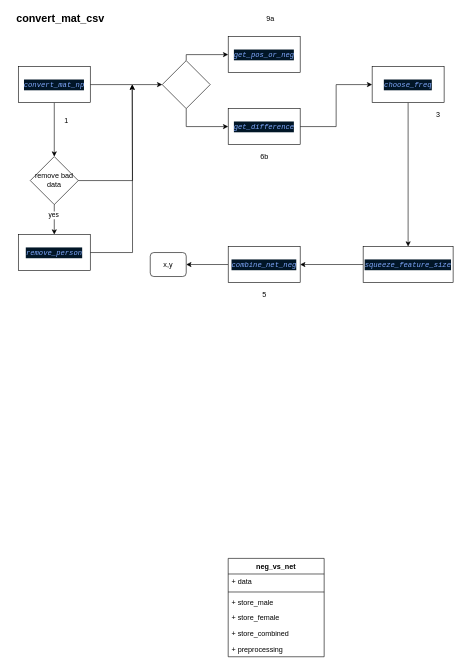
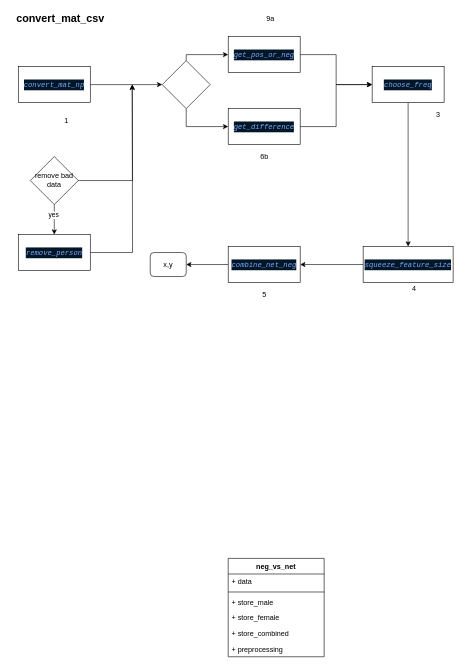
  <mxCell id="0" />
  <mxCell id="1" parent="0" />
  <mxCell id="2" style="edgeStyle=orthogonalEdgeStyle;rounded=0;orthogonalLoop=1;jettySize=auto;html=1;entryX=0;entryY=0.5;entryDx=0;entryDy=0;" edge="1" parent="1" source="4" target="11"><mxGeometry relative="1" as="geometry" /></mxCell>
- <mxCell id="3" style="edgeStyle=orthogonalEdgeStyle;rounded=0;orthogonalLoop=1;jettySize=auto;html=1;entryX=0.5;entryY=0;entryDx=0;entryDy=0;" edge="1" parent="1" source="4" target="35"><mxGeometry relative="1" as="geometry" /></mxCell>
  <mxCell id="4" value="&lt;div style=&quot;color: rgb(214 , 222 , 235) ; background-color: rgb(1 , 22 , 39) ; font-family: &amp;#34;menlo&amp;#34; , &amp;#34;monaco&amp;#34; , &amp;#34;courier new&amp;#34; , monospace ; line-height: 18px&quot;&gt;&lt;span style=&quot;color: #82aaff ; font-style: italic&quot;&gt;convert_mat_np&lt;/span&gt;&lt;/div&gt;" style="rounded=0;whiteSpace=wrap;html=1;" vertex="1" parent="1"><mxGeometry x="30" y="110" width="120" height="60" as="geometry" /></mxCell>
+ <mxCell id="5" style="edgeStyle=orthogonalEdgeStyle;rounded=0;orthogonalLoop=1;jettySize=auto;html=1;entryX=0;entryY=0.5;entryDx=0;entryDy=0;" edge="1" parent="1" source="6" target="13"><mxGeometry relative="1" as="geometry" /></mxCell>
  <mxCell id="6" value="&lt;div style=&quot;color: rgb(214 , 222 , 235) ; background-color: rgb(1 , 22 , 39) ; font-family: &amp;#34;menlo&amp;#34; , &amp;#34;monaco&amp;#34; , &amp;#34;courier new&amp;#34; , monospace ; line-height: 18px&quot;&gt;&lt;div style=&quot;font-family: &amp;#34;menlo&amp;#34; , &amp;#34;monaco&amp;#34; , &amp;#34;courier new&amp;#34; , monospace ; line-height: 18px&quot;&gt;&lt;span style=&quot;color: #82aaff ; font-style: italic&quot;&gt;get_pos_or_neg&lt;/span&gt;&lt;/div&gt;&lt;/div&gt;" style="rounded=0;whiteSpace=wrap;html=1;" vertex="1" parent="1"><mxGeometry x="380" y="60" width="120" height="60" as="geometry" /></mxCell>
  <mxCell id="7" style="edgeStyle=orthogonalEdgeStyle;rounded=0;orthogonalLoop=1;jettySize=auto;html=1;entryX=0;entryY=0.5;entryDx=0;entryDy=0;" edge="1" parent="1" source="8" target="13"><mxGeometry relative="1" as="geometry" /></mxCell>
  <mxCell id="8" value="&lt;div style=&quot;color: rgb(214 , 222 , 235) ; background-color: rgb(1 , 22 , 39) ; font-family: &amp;#34;menlo&amp;#34; , &amp;#34;monaco&amp;#34; , &amp;#34;courier new&amp;#34; , monospace ; line-height: 18px&quot;&gt;&lt;div style=&quot;font-family: &amp;#34;menlo&amp;#34; , &amp;#34;monaco&amp;#34; , &amp;#34;courier new&amp;#34; , monospace ; line-height: 18px&quot;&gt;&lt;div style=&quot;font-family: &amp;#34;menlo&amp;#34; , &amp;#34;monaco&amp;#34; , &amp;#34;courier new&amp;#34; , monospace ; line-height: 18px&quot;&gt;&lt;span style=&quot;color: #82aaff ; font-style: italic&quot;&gt;get_difference&lt;/span&gt;&lt;/div&gt;&lt;/div&gt;&lt;/div&gt;" style="rounded=0;whiteSpace=wrap;html=1;" vertex="1" parent="1"><mxGeometry x="380" y="180" width="120" height="60" as="geometry" /></mxCell>
  <mxCell id="9" style="edgeStyle=orthogonalEdgeStyle;rounded=0;orthogonalLoop=1;jettySize=auto;html=1;entryX=0;entryY=0.5;entryDx=0;entryDy=0;" edge="1" parent="1" source="11" target="8"><mxGeometry relative="1" as="geometry"><Array as="points"><mxPoint x="310" y="210" /></Array></mxGeometry></mxCell>
  <mxCell id="10" style="edgeStyle=orthogonalEdgeStyle;rounded=0;orthogonalLoop=1;jettySize=auto;html=1;entryX=0;entryY=0.5;entryDx=0;entryDy=0;" edge="1" parent="1" source="11" target="6"><mxGeometry relative="1" as="geometry"><Array as="points"><mxPoint x="310" y="90" /></Array></mxGeometry></mxCell>
  <mxCell id="11" value="" style="rhombus;whiteSpace=wrap;html=1;" vertex="1" parent="1"><mxGeometry x="270" y="100" width="80" height="80" as="geometry" /></mxCell>
  <mxCell id="12" style="edgeStyle=orthogonalEdgeStyle;rounded=0;orthogonalLoop=1;jettySize=auto;html=1;" edge="1" parent="1" source="13" target="15"><mxGeometry relative="1" as="geometry" /></mxCell>
  <mxCell id="13" value="&lt;div style=&quot;color: rgb(214 , 222 , 235) ; background-color: rgb(1 , 22 , 39) ; font-family: &amp;#34;menlo&amp;#34; , &amp;#34;monaco&amp;#34; , &amp;#34;courier new&amp;#34; , monospace ; line-height: 18px&quot;&gt;&lt;div style=&quot;font-family: &amp;#34;menlo&amp;#34; , &amp;#34;monaco&amp;#34; , &amp;#34;courier new&amp;#34; , monospace ; line-height: 18px&quot;&gt;&lt;div style=&quot;font-family: &amp;#34;menlo&amp;#34; , &amp;#34;monaco&amp;#34; , &amp;#34;courier new&amp;#34; , monospace ; line-height: 18px&quot;&gt;&lt;div style=&quot;font-family: &amp;#34;menlo&amp;#34; , &amp;#34;monaco&amp;#34; , &amp;#34;courier new&amp;#34; , monospace ; line-height: 18px&quot;&gt;&lt;span style=&quot;color: #82aaff ; font-style: italic&quot;&gt;choose_freq&lt;/span&gt;&lt;/div&gt;&lt;/div&gt;&lt;/div&gt;&lt;/div&gt;" style="rounded=0;whiteSpace=wrap;html=1;" vertex="1" parent="1"><mxGeometry x="620" y="110" width="120" height="60" as="geometry" /></mxCell>
  <mxCell id="14" style="edgeStyle=orthogonalEdgeStyle;rounded=0;orthogonalLoop=1;jettySize=auto;html=1;" edge="1" parent="1" source="15" target="17"><mxGeometry relative="1" as="geometry" /></mxCell>
  <mxCell id="15" value="&lt;div style=&quot;color: rgb(214 , 222 , 235) ; background-color: rgb(1 , 22 , 39) ; font-family: &amp;#34;menlo&amp;#34; , &amp;#34;monaco&amp;#34; , &amp;#34;courier new&amp;#34; , monospace ; line-height: 18px&quot;&gt;&lt;div style=&quot;font-family: &amp;#34;menlo&amp;#34; , &amp;#34;monaco&amp;#34; , &amp;#34;courier new&amp;#34; , monospace ; line-height: 18px&quot;&gt;&lt;div style=&quot;font-family: &amp;#34;menlo&amp;#34; , &amp;#34;monaco&amp;#34; , &amp;#34;courier new&amp;#34; , monospace ; line-height: 18px&quot;&gt;&lt;div style=&quot;font-family: &amp;#34;menlo&amp;#34; , &amp;#34;monaco&amp;#34; , &amp;#34;courier new&amp;#34; , monospace ; line-height: 18px&quot;&gt;&lt;div style=&quot;font-family: &amp;#34;menlo&amp;#34; , &amp;#34;monaco&amp;#34; , &amp;#34;courier new&amp;#34; , monospace ; line-height: 18px&quot;&gt;&lt;span style=&quot;color: #82aaff ; font-style: italic&quot;&gt;squeeze_feature_size&lt;/span&gt;&lt;/div&gt;&lt;/div&gt;&lt;/div&gt;&lt;/div&gt;&lt;/div&gt;" style="rounded=0;whiteSpace=wrap;html=1;" vertex="1" parent="1"><mxGeometry x="605" y="410" width="150" height="60" as="geometry" /></mxCell>
  <mxCell id="16" style="edgeStyle=orthogonalEdgeStyle;rounded=0;orthogonalLoop=1;jettySize=auto;html=1;entryX=1;entryY=0.5;entryDx=0;entryDy=0;" edge="1" parent="1" source="17" target="38"><mxGeometry relative="1" as="geometry" /></mxCell>
  <mxCell id="17" value="&lt;div style=&quot;color: rgb(214 , 222 , 235) ; background-color: rgb(1 , 22 , 39) ; font-family: &amp;#34;menlo&amp;#34; , &amp;#34;monaco&amp;#34; , &amp;#34;courier new&amp;#34; , monospace ; line-height: 18px&quot;&gt;&lt;div style=&quot;font-family: &amp;#34;menlo&amp;#34; , &amp;#34;monaco&amp;#34; , &amp;#34;courier new&amp;#34; , monospace ; line-height: 18px&quot;&gt;&lt;div style=&quot;font-family: &amp;#34;menlo&amp;#34; , &amp;#34;monaco&amp;#34; , &amp;#34;courier new&amp;#34; , monospace ; line-height: 18px&quot;&gt;&lt;div style=&quot;font-family: &amp;#34;menlo&amp;#34; , &amp;#34;monaco&amp;#34; , &amp;#34;courier new&amp;#34; , monospace ; line-height: 18px&quot;&gt;&lt;div style=&quot;font-family: &amp;#34;menlo&amp;#34; , &amp;#34;monaco&amp;#34; , &amp;#34;courier new&amp;#34; , monospace ; line-height: 18px&quot;&gt;&lt;span style=&quot;color: #82aaff ; font-style: italic&quot;&gt;combine_net_neg&lt;/span&gt;&lt;/div&gt;&lt;/div&gt;&lt;/div&gt;&lt;/div&gt;&lt;/div&gt;" style="rounded=0;whiteSpace=wrap;html=1;" vertex="1" parent="1"><mxGeometry x="380" y="410" width="120" height="60" as="geometry" /></mxCell>
  <mxCell id="18" value="&lt;font style=&quot;font-size: 18px&quot;&gt;&lt;b&gt;convert_mat_csv&lt;/b&gt;&lt;/font&gt;" style="text;html=1;align=center;verticalAlign=middle;resizable=0;points=[];autosize=1;" vertex="1" parent="1"><mxGeometry x="20" y="20" width="160" height="20" as="geometry" /></mxCell>
  <mxCell id="19" value="1" style="text;html=1;align=center;verticalAlign=middle;resizable=0;points=[];autosize=1;" vertex="1" parent="1"><mxGeometry x="100" y="190" width="20" height="20" as="geometry" /></mxCell>
  <mxCell id="20" value="9a" style="text;html=1;align=center;verticalAlign=middle;resizable=0;points=[];autosize=1;" vertex="1" parent="1"><mxGeometry x="435" y="20" width="30" height="20" as="geometry" /></mxCell>
  <mxCell id="21" value="6b" style="text;html=1;align=center;verticalAlign=middle;resizable=0;points=[];autosize=1;" vertex="1" parent="1"><mxGeometry x="425" y="250" width="30" height="20" as="geometry" /></mxCell>
  <mxCell id="22" value="3" style="text;html=1;align=center;verticalAlign=middle;resizable=0;points=[];autosize=1;" vertex="1" parent="1"><mxGeometry x="720" y="180" width="20" height="20" as="geometry" /></mxCell>
+ <mxCell id="23" value="4" style="text;html=1;align=center;verticalAlign=middle;resizable=0;points=[];autosize=1;" vertex="1" parent="1"><mxGeometry x="680" y="470" width="20" height="20" as="geometry" /></mxCell>
  <mxCell id="24" value="5" style="text;html=1;align=center;verticalAlign=middle;resizable=0;points=[];autosize=1;" vertex="1" parent="1"><mxGeometry x="430" y="480" width="20" height="20" as="geometry" /></mxCell>
  <mxCell id="25" value="neg_vs_net" style="swimlane;fontStyle=1;align=center;verticalAlign=top;childLayout=stackLayout;horizontal=1;startSize=26;horizontalStack=0;resizeParent=1;resizeParentMax=0;resizeLast=0;collapsible=1;marginBottom=0;" vertex="1" parent="1"><mxGeometry x="380" y="930" width="160" height="164" as="geometry" /></mxCell>
  <mxCell id="26" value="+ data" style="text;strokeColor=none;fillColor=none;align=left;verticalAlign=top;spacingLeft=4;spacingRight=4;overflow=hidden;rotatable=0;points=[[0,0.5],[1,0.5]];portConstraint=eastwest;" vertex="1" parent="25"><mxGeometry y="26" width="160" height="26" as="geometry" /></mxCell>
  <mxCell id="27" value="" style="line;strokeWidth=1;fillColor=none;align=left;verticalAlign=middle;spacingTop=-1;spacingLeft=3;spacingRight=3;rotatable=0;labelPosition=right;points=[];portConstraint=eastwest;" vertex="1" parent="25"><mxGeometry y="52" width="160" height="8" as="geometry" /></mxCell>
  <mxCell id="28" value="+ store_male " style="text;strokeColor=none;fillColor=none;align=left;verticalAlign=top;spacingLeft=4;spacingRight=4;overflow=hidden;rotatable=0;points=[[0,0.5],[1,0.5]];portConstraint=eastwest;" vertex="1" parent="25"><mxGeometry y="60" width="160" height="26" as="geometry" /></mxCell>
  <mxCell id="29" value="+ store_female " style="text;strokeColor=none;fillColor=none;align=left;verticalAlign=top;spacingLeft=4;spacingRight=4;overflow=hidden;rotatable=0;points=[[0,0.5],[1,0.5]];portConstraint=eastwest;" vertex="1" parent="25"><mxGeometry y="86" width="160" height="26" as="geometry" /></mxCell>
  <mxCell id="30" value="+ store_combined " style="text;strokeColor=none;fillColor=none;align=left;verticalAlign=top;spacingLeft=4;spacingRight=4;overflow=hidden;rotatable=0;points=[[0,0.5],[1,0.5]];portConstraint=eastwest;" vertex="1" parent="25"><mxGeometry y="112" width="160" height="26" as="geometry" /></mxCell>
  <mxCell id="31" value="+ preprocessing " style="text;strokeColor=none;fillColor=none;align=left;verticalAlign=top;spacingLeft=4;spacingRight=4;overflow=hidden;rotatable=0;points=[[0,0.5],[1,0.5]];portConstraint=eastwest;" vertex="1" parent="25"><mxGeometry y="138" width="160" height="26" as="geometry" /></mxCell>
  <mxCell id="32" style="edgeStyle=orthogonalEdgeStyle;rounded=0;orthogonalLoop=1;jettySize=auto;html=1;entryX=0.5;entryY=0;entryDx=0;entryDy=0;" edge="1" parent="1" source="35" target="37"><mxGeometry relative="1" as="geometry" /></mxCell>
  <mxCell id="33" value="yes" style="edgeLabel;html=1;align=center;verticalAlign=middle;resizable=0;points=[];" vertex="1" connectable="0" parent="32"><mxGeometry x="-0.32" y="-2" relative="1" as="geometry"><mxPoint as="offset" /></mxGeometry></mxCell>
  <mxCell id="34" style="edgeStyle=orthogonalEdgeStyle;rounded=0;orthogonalLoop=1;jettySize=auto;html=1;" edge="1" parent="1" source="35"><mxGeometry relative="1" as="geometry"><mxPoint x="220" y="140" as="targetPoint" /></mxGeometry></mxCell>
  <mxCell id="35" value="remove bad data" style="rhombus;whiteSpace=wrap;html=1;" vertex="1" parent="1"><mxGeometry x="50" y="260" width="80" height="80" as="geometry" /></mxCell>
  <mxCell id="36" style="edgeStyle=orthogonalEdgeStyle;rounded=0;orthogonalLoop=1;jettySize=auto;html=1;" edge="1" parent="1" source="37"><mxGeometry relative="1" as="geometry"><mxPoint x="220" y="140" as="targetPoint" /></mxGeometry></mxCell>
  <mxCell id="37" value="&lt;div style=&quot;background-color: rgb(1 , 22 , 39) ; font-family: &amp;#34;menlo&amp;#34; , &amp;#34;monaco&amp;#34; , &amp;#34;courier new&amp;#34; , monospace ; line-height: 18px&quot;&gt;&lt;div style=&quot;font-family: &amp;#34;menlo&amp;#34; , &amp;#34;monaco&amp;#34; , &amp;#34;courier new&amp;#34; , monospace ; line-height: 18px&quot;&gt;&lt;div style=&quot;font-family: &amp;#34;menlo&amp;#34; , &amp;#34;monaco&amp;#34; , &amp;#34;courier new&amp;#34; , monospace ; line-height: 18px&quot;&gt;&lt;font color=&quot;#82aaff&quot;&gt;&lt;i&gt;remove_person&lt;/i&gt;&lt;/font&gt;&lt;/div&gt;&lt;/div&gt;&lt;/div&gt;" style="rounded=0;whiteSpace=wrap;html=1;" vertex="1" parent="1"><mxGeometry x="30" y="390" width="120" height="60" as="geometry" /></mxCell>
  <mxCell id="38" value="x,y" style="rounded=1;whiteSpace=wrap;html=1;" vertex="1" parent="1"><mxGeometry x="250" y="420" width="60" height="40" as="geometry" /></mxCell>
